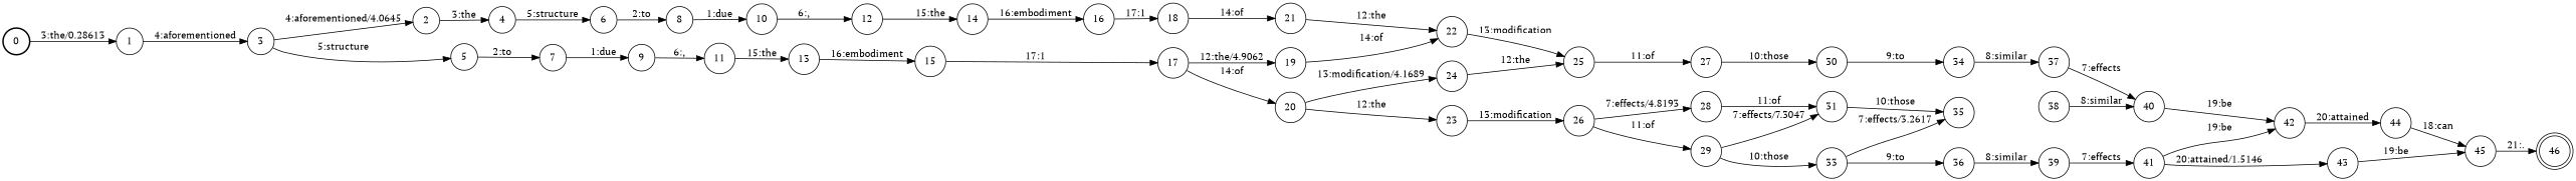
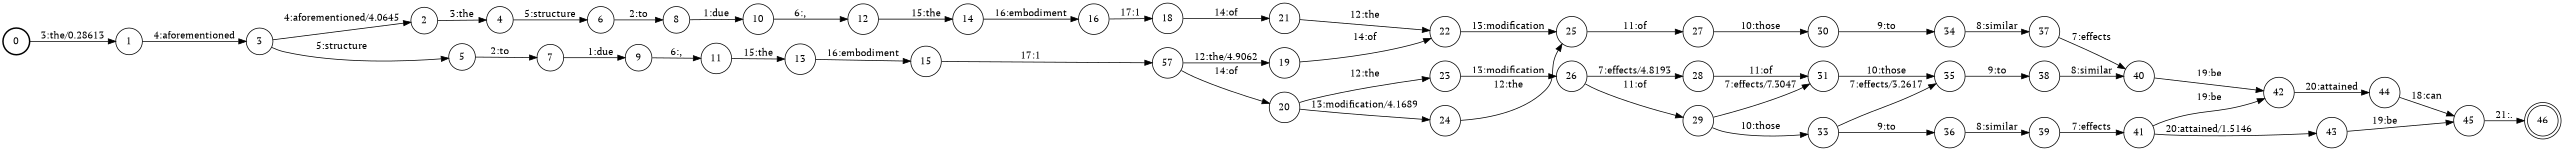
  digraph {
    fontname="PT Serif"
    nodesep=0.25
    rankdir=LR
    ranksep=0.4
    node [fontname="PT Serif" fontsize=14 shape=circle style=solid]
    edge [fontname="PT Serif" fontsize=14]
    n1 [label=0 style=bold]
    n2 [label=1]
    n3 [label=3]
    n4 [label=2]
    n5 [label=4]
    n6 [label=5]
    n7 [label=6]
    n8 [label=7]
    n9 [label=8]
    n10 [label=9]
    n11 [label=10]
    n12 [label=11]
    n13 [label=12]
    n14 [label=13]
    n15 [label=14]
    n16 [label=15]
    n17 [label=16]
-   n18 [label=17]
+   n18 [label=57]
    n19 [label=18]
    n20 [label=19]
    n21 [label=20]
    n22 [label=21]
    n23 [label=22]
    n24 [label=23]
    n25 [label=24]
    n26 [label=25]
    n27 [label=26]
    n28 [label=27]
    n29 [label=28]
    n30 [label=29]
    n31 [label=30]
    n32 [label=31]
    n33 [label=33]
    n34 [label=34]
    n35 [label=35]
    n36 [label=36]
    n37 [label=37]
    n38 [label=38]
    n39 [label=39]
    n40 [label=40]
    n41 [label=41]
    n42 [label=42]
    n43 [label=43]
    n44 [label=44]
    n45 [label=45]
    n46 [label=46 shape=doublecircle]
    n1 -> n2 [label="3:the/0.28613"]
    n2 -> n3 [label="4:aforementioned"]
    n3 -> n4 [label="4:aforementioned/4.0645"]
    n3 -> n6 [label="5:structure"]
    n4 -> n5 [label="3:the"]
    n5 -> n7 [label="5:structure"]
    n6 -> n8 [label="2:to"]
    n7 -> n9 [label="2:to"]
    n8 -> n10 [label="1:due"]
    n9 -> n11 [label="1:due"]
    n10 -> n12 [label="6:,"]
    n11 -> n13 [label="6:,"]
    n12 -> n14 [label="15:the"]
    n13 -> n15 [label="15:the"]
    n14 -> n16 [label="16:embodiment"]
    n15 -> n17 [label="16:embodiment"]
    n16 -> n18 [label="17:1"]
    n17 -> n19 [label="17:1"]
    n18 -> n20 [label="12:the/4.9062"]
    n18 -> n21 [label="14:of"]
    n19 -> n22 [label="14:of"]
    n20 -> n23 [label="14:of"]
    n21 -> n24 [label="12:the"]
    n21 -> n25 [label="13:modification/4.1689"]
    n22 -> n23 [label="12:the"]
    n23 -> n26 [label="13:modification"]
    n24 -> n27 [label="13:modification"]
    n25 -> n26 [label="12:the"]
    n26 -> n28 [label="11:of"]
    n27 -> n29 [label="7:effects/4.8193"]
    n27 -> n30 [label="11:of"]
    n28 -> n31 [label="10:those"]
    n29 -> n32 [label="11:of"]
    n30 -> n32 [label="7:effects/7.3047"]
    n30 -> n33 [label="10:those"]
    n31 -> n34 [label="9:to"]
    n32 -> n35 [label="10:those"]
    n33 -> n35 [label="7:effects/3.2617"]
    n33 -> n36 [label="9:to"]
    n34 -> n37 [label="8:similar"]
+   n35 -> n38 [label="9:to"]
    n36 -> n39 [label="8:similar"]
    n37 -> n40 [label="7:effects"]
    n38 -> n40 [label="8:similar"]
    n39 -> n41 [label="7:effects"]
    n40 -> n42 [label="19:be"]
    n41 -> n42 [label="19:be"]
    n41 -> n43 [label="20:attained/1.5146"]
    n42 -> n44 [label="20:attained"]
    n43 -> n45 [label="19:be"]
    n44 -> n45 [label="18:can"]
    n45 -> n46 [label="21:."]
  }
